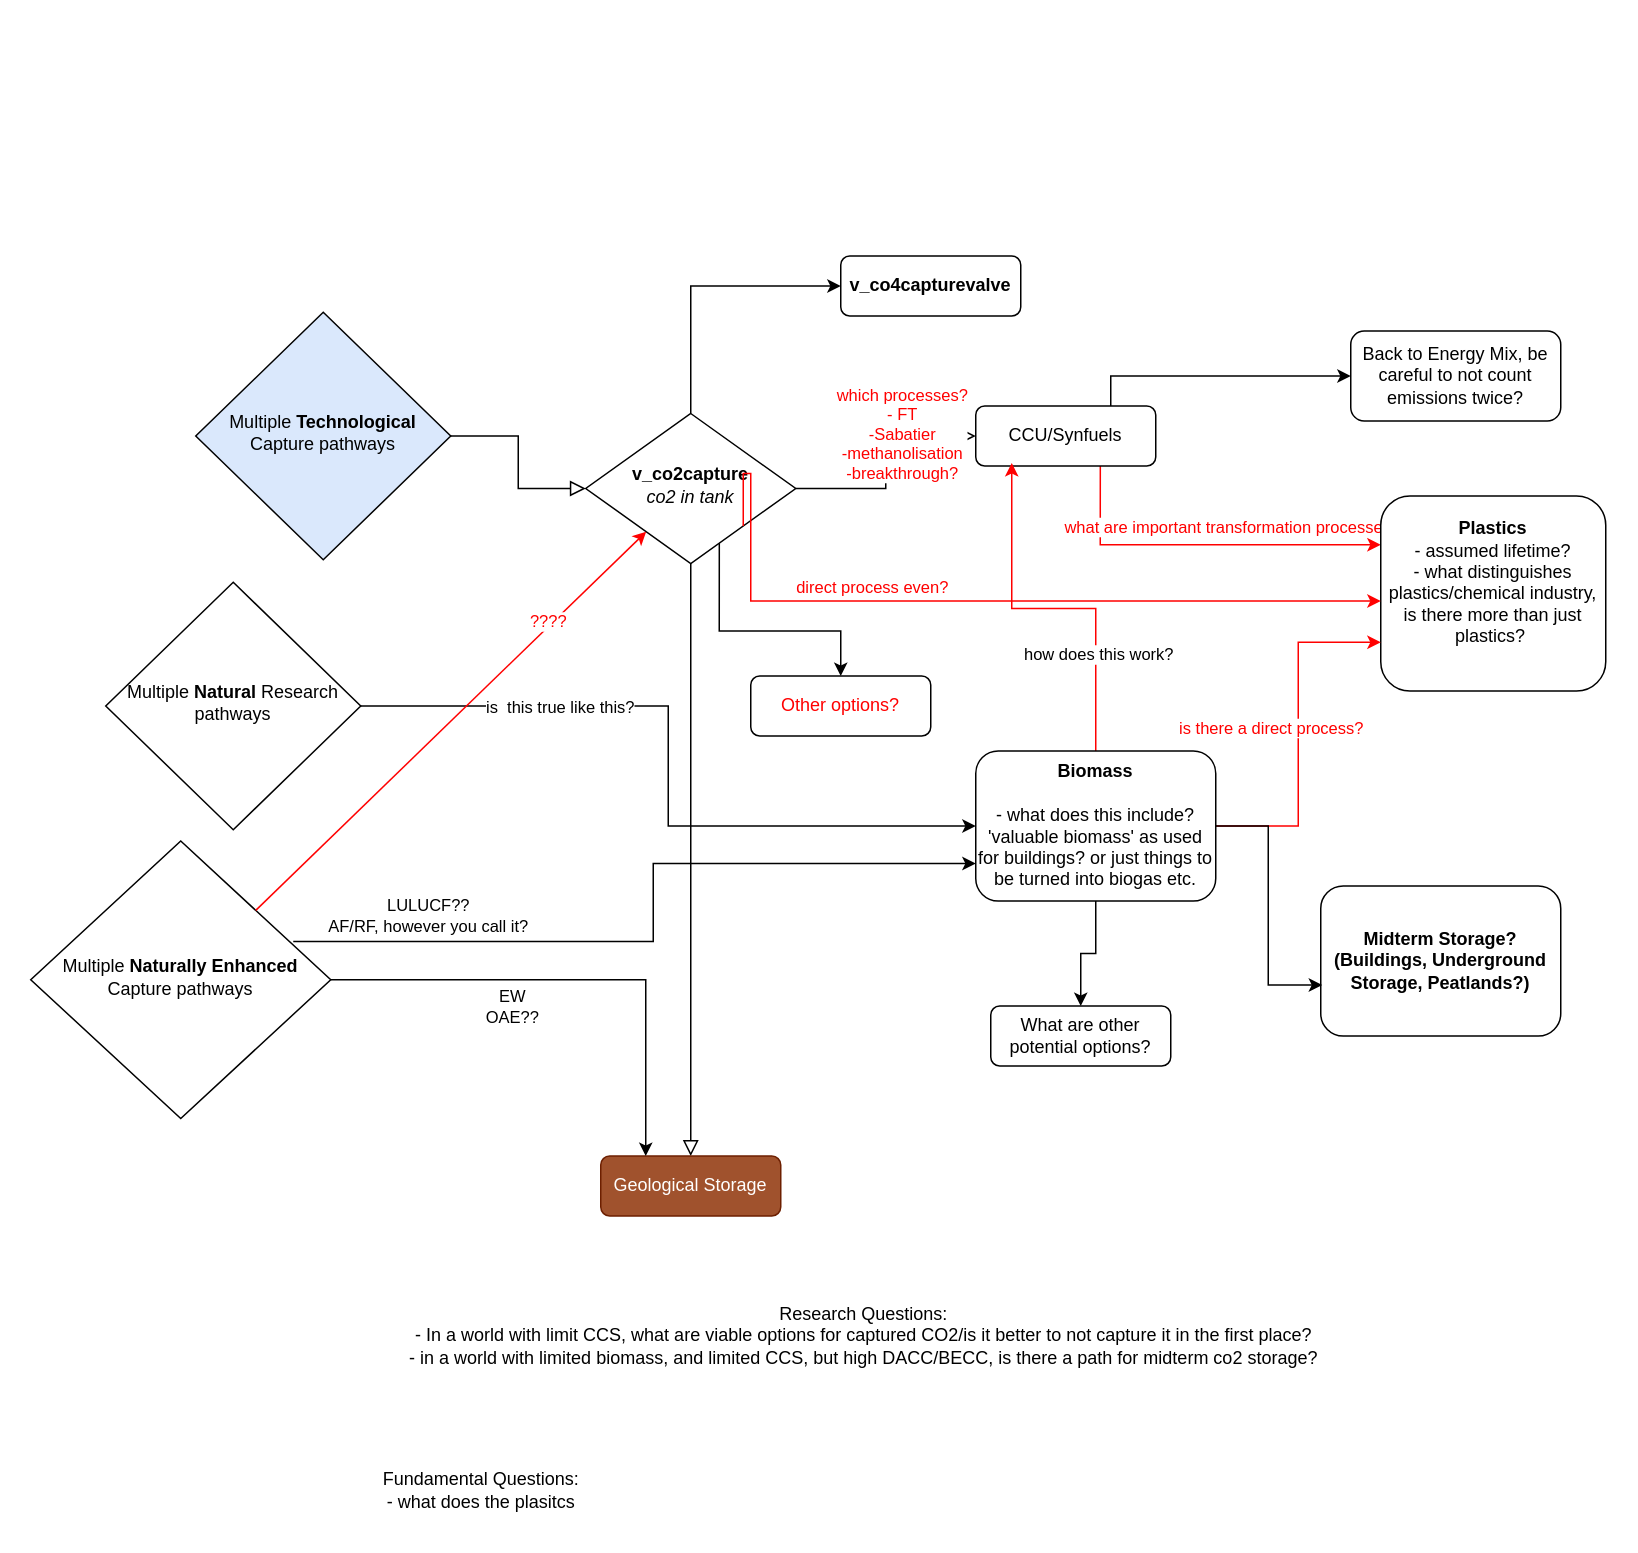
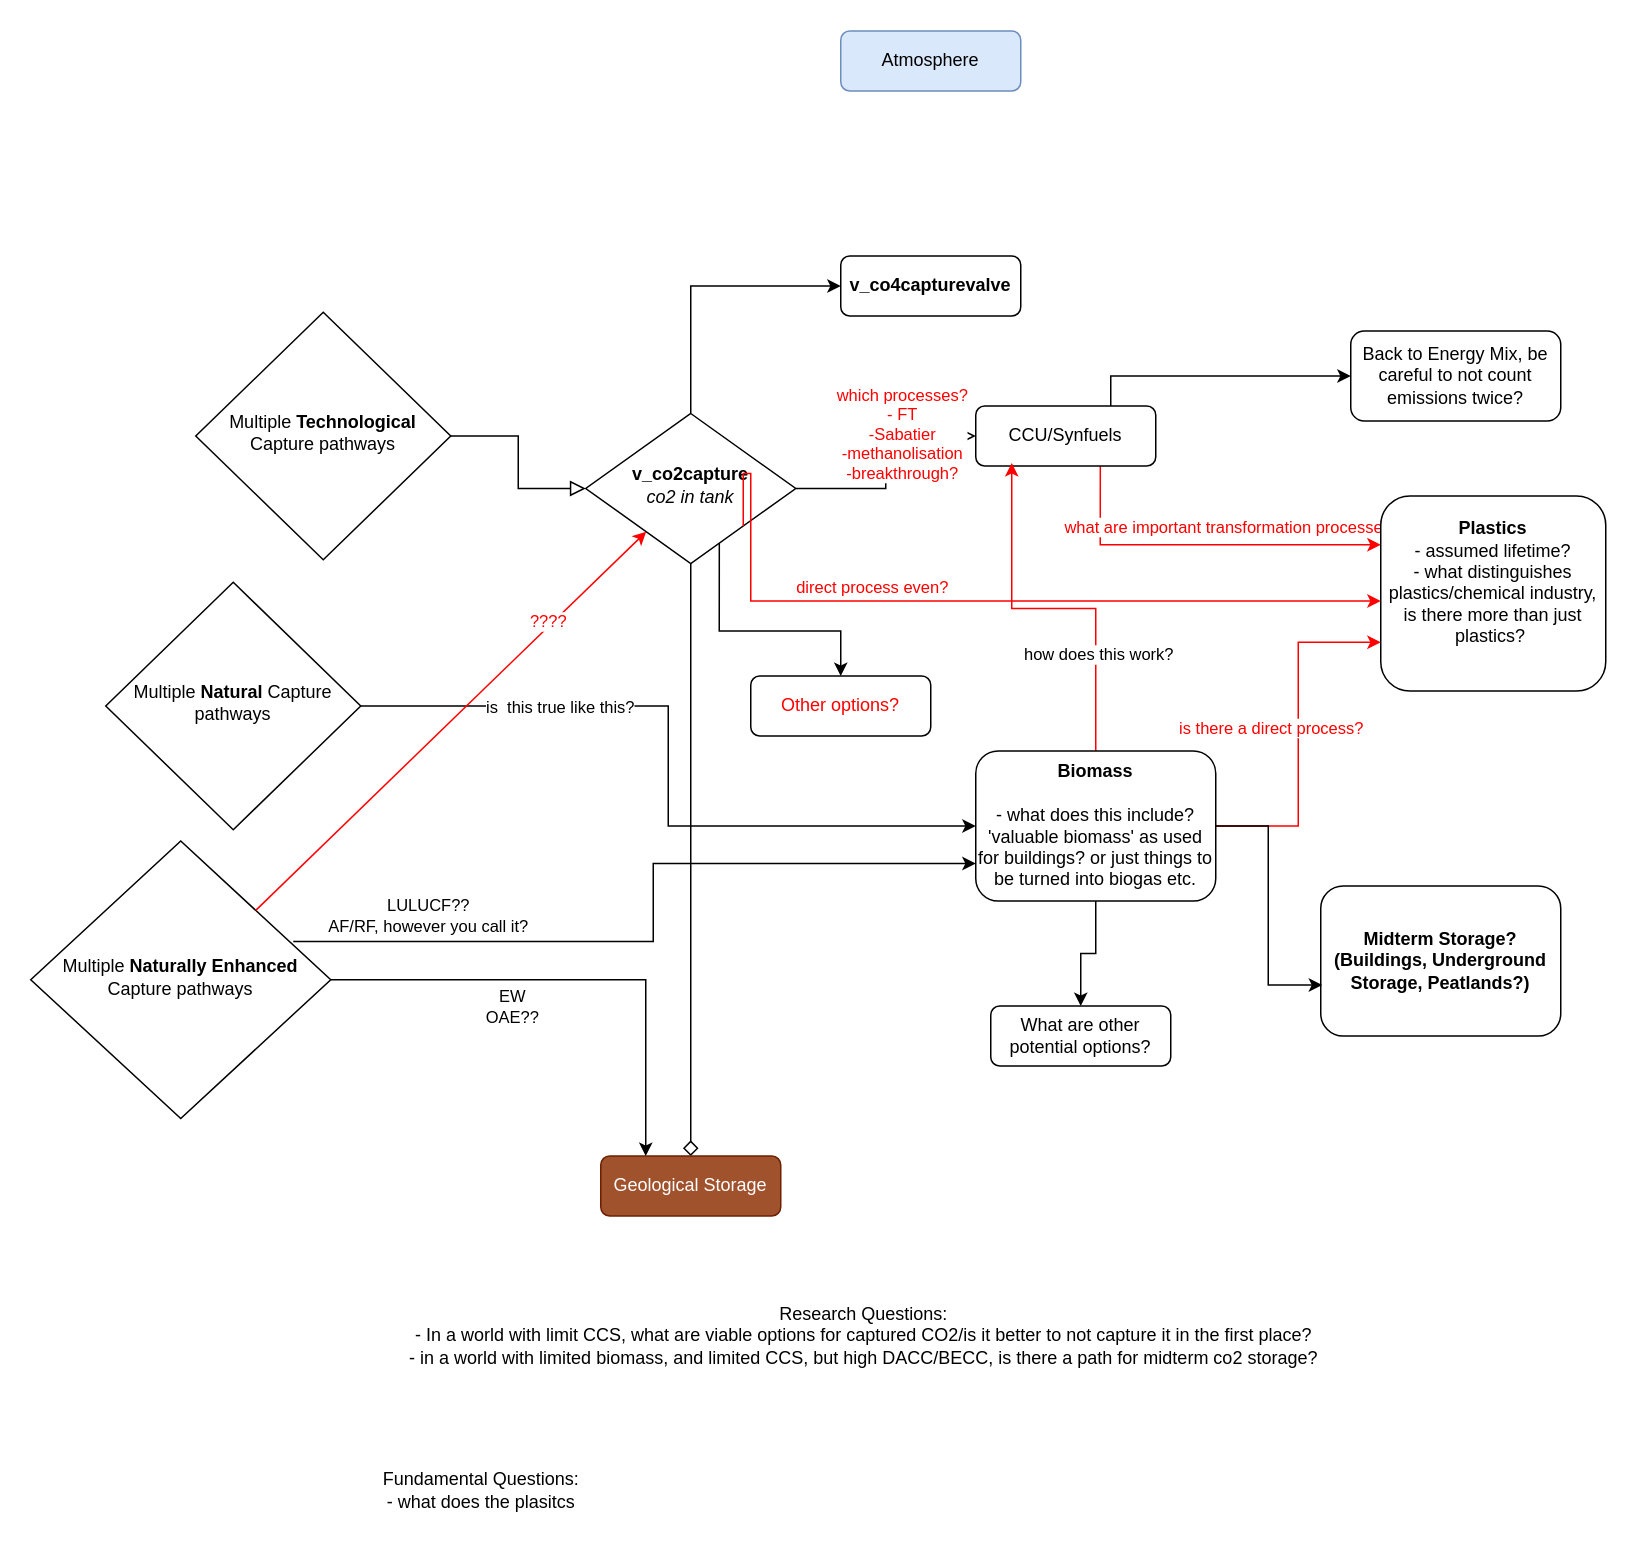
  <mxCell id="0" />
  <mxCell id="1" parent="0" />
  <mxCell id="2" value="" style="rounded=0;html=1;jettySize=auto;orthogonalLoop=1;fontSize=11;endArrow=block;endFill=0;endSize=8;strokeWidth=1;shadow=0;labelBackgroundColor=none;edgeStyle=orthogonalEdgeStyle;" parent="1" source="3" target="9" edge="1"><mxGeometry y="20" relative="1" as="geometry"><mxPoint as="offset" /></mxGeometry></mxCell>
- <mxCell id="3" value="Multiple &lt;b&gt;Technological&lt;/b&gt; Capture pathways" style="rhombus;whiteSpace=wrap;html=1;shadow=0;fontFamily=Helvetica;fontSize=12;align=center;strokeWidth=1;spacing=6;spacingTop=-4;fillColor=#dae8fc;" parent="1" vertex="1"><mxGeometry x="130" y="207.5" width="170" height="165" as="geometry" /></mxCell>
- <mxCell id="4" value="" style="rounded=0;html=1;jettySize=auto;orthogonalLoop=1;fontSize=11;endArrow=block;endFill=0;endSize=8;strokeWidth=1;shadow=0;labelBackgroundColor=none;edgeStyle=orthogonalEdgeStyle;" parent="1" source="9" target="10" edge="1"><mxGeometry x="0.333" y="20" relative="1" as="geometry"><mxPoint as="offset" /></mxGeometry></mxCell>
+ <mxCell id="3" value="Multiple &lt;b&gt;Technological&lt;/b&gt; Capture pathways" style="rhombus;whiteSpace=wrap;html=1;shadow=0;fontFamily=Helvetica;fontSize=12;align=center;strokeWidth=1;spacing=6;spacingTop=-4;" parent="1" vertex="1"><mxGeometry x="130" y="207.5" width="170" height="165" as="geometry" /></mxCell>
+ <mxCell id="4" value="" style="rounded=0;html=1;jettySize=auto;orthogonalLoop=1;fontSize=11;endArrow=diamond;endFill=0;endSize=8;strokeWidth=1;shadow=0;labelBackgroundColor=none;edgeStyle=orthogonalEdgeStyle;" parent="1" source="9" target="10" edge="1"><mxGeometry x="0.333" y="20" relative="1" as="geometry"><mxPoint as="offset" /></mxGeometry></mxCell>
  <mxCell id="5" value="" style="edgeStyle=orthogonalEdgeStyle;rounded=0;html=1;jettySize=auto;orthogonalLoop=1;fontSize=11;endArrow=block;endFill=0;endSize=8;strokeWidth=1;shadow=0;labelBackgroundColor=none;" parent="1" source="9" target="14" edge="1"><mxGeometry y="10" relative="1" as="geometry"><mxPoint as="offset" /></mxGeometry></mxCell>
  <mxCell id="6" value="&lt;div&gt;&lt;span style=&quot;color: rgb(255, 0, 0);&quot;&gt;which processes?&lt;/span&gt;&lt;/div&gt;&lt;div&gt;&lt;span style=&quot;color: rgb(255, 0, 0);&quot;&gt;- FT&lt;/span&gt;&lt;/div&gt;&lt;div&gt;&lt;span style=&quot;color: rgb(255, 0, 0);&quot;&gt;-Sabatier&lt;/span&gt;&lt;/div&gt;&lt;div&gt;&lt;span style=&quot;color: rgb(255, 0, 0);&quot;&gt;-methanolisation&lt;/span&gt;&lt;/div&gt;&lt;div&gt;&lt;span style=&quot;color: rgb(255, 0, 0);&quot;&gt;-breakthrough?&lt;br&gt;&lt;/span&gt;&lt;/div&gt;" style="edgeLabel;html=1;align=center;verticalAlign=middle;resizable=0;points=[];" parent="5" vertex="1" connectable="0"><mxGeometry x="-0.15" y="-1" relative="1" as="geometry"><mxPoint x="9" y="-31" as="offset" /></mxGeometry></mxCell>
  <mxCell id="7" style="edgeStyle=orthogonalEdgeStyle;rounded=0;orthogonalLoop=1;jettySize=auto;html=1;exitX=0.5;exitY=0;exitDx=0;exitDy=0;entryX=0;entryY=0.5;entryDx=0;entryDy=0;" parent="1" source="9" target="15" edge="1"><mxGeometry relative="1" as="geometry"><mxPoint x="540" y="170" as="targetPoint" /></mxGeometry></mxCell>
  <mxCell id="8" style="edgeStyle=orthogonalEdgeStyle;rounded=0;orthogonalLoop=1;jettySize=auto;html=1;exitX=0.636;exitY=0.83;exitDx=0;exitDy=0;exitPerimeter=0;entryX=0.5;entryY=0;entryDx=0;entryDy=0;" parent="1" source="9" target="28" edge="1"><mxGeometry relative="1" as="geometry"><mxPoint x="520" y="570" as="targetPoint" /><Array as="points"><mxPoint x="479" y="420" /><mxPoint x="560" y="420" /></Array></mxGeometry></mxCell>
  <mxCell id="9" value="&lt;div&gt;&lt;b&gt;v_co2capture&lt;/b&gt;&lt;/div&gt;&lt;div&gt;&lt;i&gt;co2 in tank&lt;b&gt;&lt;br&gt;&lt;/b&gt;&lt;/i&gt;&lt;/div&gt;" style="rhombus;whiteSpace=wrap;html=1;shadow=0;fontFamily=Helvetica;fontSize=12;align=center;strokeWidth=1;spacing=6;spacingTop=-4;" parent="1" vertex="1"><mxGeometry x="390" y="275" width="140" height="100" as="geometry" /></mxCell>
  <mxCell id="10" value="Geological Storage" style="rounded=1;whiteSpace=wrap;html=1;fontSize=12;glass=0;strokeWidth=1;shadow=0;fillColor=#a0522d;fontColor=#ffffff;strokeColor=#6D1F00;" parent="1" vertex="1"><mxGeometry x="400" y="770" width="120" height="40" as="geometry" /></mxCell>
  <mxCell id="11" style="edgeStyle=orthogonalEdgeStyle;rounded=0;orthogonalLoop=1;jettySize=auto;html=1;entryX=0;entryY=0.25;entryDx=0;entryDy=0;exitX=0.692;exitY=1;exitDx=0;exitDy=0;exitPerimeter=0;strokeColor=#FF0000;" parent="1" source="14" target="17" edge="1"><mxGeometry relative="1" as="geometry" /></mxCell>
  <mxCell id="12" value="&lt;span style=&quot;color: rgb(255, 0, 0);&quot;&gt;what are important transformation processes?&lt;br&gt;&lt;/span&gt;" style="edgeLabel;html=1;align=center;verticalAlign=middle;resizable=0;points=[];" parent="11" vertex="1" connectable="0"><mxGeometry x="0.173" y="-2" relative="1" as="geometry"><mxPoint y="-14" as="offset" /></mxGeometry></mxCell>
  <mxCell id="13" style="edgeStyle=orthogonalEdgeStyle;rounded=0;orthogonalLoop=1;jettySize=auto;html=1;exitX=0.75;exitY=0;exitDx=0;exitDy=0;" parent="1" source="14" target="18" edge="1"><mxGeometry relative="1" as="geometry"><mxPoint x="740" y="250" as="sourcePoint" /></mxGeometry></mxCell>
  <mxCell id="14" value="CCU/Synfuels" style="rounded=1;whiteSpace=wrap;html=1;fontSize=12;glass=0;strokeWidth=1;shadow=0;" parent="1" vertex="1"><mxGeometry x="650" y="270" width="120" height="40" as="geometry" /></mxCell>
  <mxCell id="15" value="&lt;div&gt;&lt;b&gt;v_co4capturevalve&lt;/b&gt;&lt;/div&gt;" style="rounded=1;whiteSpace=wrap;html=1;fontSize=12;glass=0;strokeWidth=1;shadow=0;" parent="1" vertex="1"><mxGeometry x="560" y="170" width="120" height="40" as="geometry" /></mxCell>
+ <mxCell id="16" value="Atmosphere" style="rounded=1;whiteSpace=wrap;html=1;fontSize=12;glass=0;strokeWidth=1;shadow=0;fillColor=#dae8fc;strokeColor=#6c8ebf;" parent="1" vertex="1"><mxGeometry x="560" y="20" width="120" height="40" as="geometry" /></mxCell>
  <mxCell id="17" value="&lt;div&gt;&lt;b&gt;Plastics&lt;/b&gt;&lt;/div&gt;&lt;div&gt;- assumed lifetime?&lt;/div&gt;&lt;div&gt;- what distinguishes plastics/chemical industry, is there more than just plastics?&amp;nbsp; &lt;br&gt;&lt;/div&gt;&lt;div&gt;&lt;br&gt;&lt;/div&gt;" style="rounded=1;whiteSpace=wrap;html=1;fontSize=12;glass=0;strokeWidth=1;shadow=0;" parent="1" vertex="1"><mxGeometry x="920" y="330" width="150" height="130" as="geometry" /></mxCell>
  <mxCell id="18" value="Back to Energy Mix, be careful to not count emissions twice?" style="rounded=1;whiteSpace=wrap;html=1;fontSize=12;glass=0;strokeWidth=1;shadow=0;" parent="1" vertex="1"><mxGeometry x="900" y="220" width="140" height="60" as="geometry" /></mxCell>
  <mxCell id="19" style="edgeStyle=orthogonalEdgeStyle;rounded=0;orthogonalLoop=1;jettySize=auto;html=1;entryX=0.2;entryY=0.95;entryDx=0;entryDy=0;strokeColor=#FF0000;entryPerimeter=0;" parent="1" source="24" target="14" edge="1"><mxGeometry relative="1" as="geometry" /></mxCell>
  <mxCell id="20" value="how does this work?" style="edgeLabel;html=1;align=center;verticalAlign=middle;resizable=0;points=[];" parent="19" vertex="1" connectable="0"><mxGeometry x="-0.474" y="-1" relative="1" as="geometry"><mxPoint as="offset" /></mxGeometry></mxCell>
  <mxCell id="21" style="edgeStyle=orthogonalEdgeStyle;rounded=0;orthogonalLoop=1;jettySize=auto;html=1;entryX=0;entryY=0.75;entryDx=0;entryDy=0;exitX=1;exitY=0.5;exitDx=0;exitDy=0;strokeColor=#FF0000;" parent="1" source="24" target="17" edge="1"><mxGeometry relative="1" as="geometry"><mxPoint x="740" y="350" as="sourcePoint" /></mxGeometry></mxCell>
  <mxCell id="22" value="&lt;span style=&quot;color: rgb(255, 0, 0);&quot;&gt;is there a direct process?&lt;br&gt;&lt;/span&gt;" style="edgeLabel;html=1;align=center;verticalAlign=middle;resizable=0;points=[];" parent="21" vertex="1" connectable="0"><mxGeometry x="0.187" y="4" relative="1" as="geometry"><mxPoint x="-15" y="17" as="offset" /></mxGeometry></mxCell>
  <mxCell id="23" style="edgeStyle=orthogonalEdgeStyle;rounded=0;orthogonalLoop=1;jettySize=auto;html=1;entryX=0.5;entryY=0;entryDx=0;entryDy=0;" parent="1" source="24" target="27" edge="1"><mxGeometry relative="1" as="geometry"><mxPoint x="760" y="710" as="targetPoint" /></mxGeometry></mxCell>
  <mxCell id="24" value="&lt;div&gt;&lt;b&gt;Biomass&lt;/b&gt;&lt;/div&gt;&lt;div&gt;&lt;br&gt;&lt;/div&gt;&lt;div&gt;- what does this include? &lt;br&gt;&lt;/div&gt;&lt;div&gt;'valuable biomass' as used for buildings? or just things to be turned into biogas etc.&lt;br&gt;&lt;/div&gt;" style="rounded=1;whiteSpace=wrap;html=1;fontSize=12;glass=0;strokeWidth=1;shadow=0;" parent="1" vertex="1"><mxGeometry x="650" y="500" width="160" height="100" as="geometry" /></mxCell>
  <mxCell id="25" style="edgeStyle=orthogonalEdgeStyle;rounded=0;orthogonalLoop=1;jettySize=auto;html=1;exitX=1;exitY=1;exitDx=0;exitDy=0;strokeColor=#FF0000;" parent="1" source="9" target="17" edge="1"><mxGeometry relative="1" as="geometry"><Array as="points"><mxPoint x="500" y="315" /><mxPoint x="500" y="400" /></Array></mxGeometry></mxCell>
  <mxCell id="26" value="&lt;span style=&quot;color: rgb(255, 0, 0);&quot;&gt;direct process even?&lt;br&gt;&lt;/span&gt;" style="edgeLabel;html=1;align=center;verticalAlign=middle;resizable=0;points=[];" parent="25" vertex="1" connectable="0"><mxGeometry x="-0.153" y="2" relative="1" as="geometry"><mxPoint x="-26" y="-8" as="offset" /></mxGeometry></mxCell>
  <mxCell id="27" value="What are other potential options?" style="rounded=1;whiteSpace=wrap;html=1;fontSize=12;glass=0;strokeWidth=1;shadow=0;" parent="1" vertex="1"><mxGeometry x="660" y="670" width="120" height="40" as="geometry" /></mxCell>
  <mxCell id="28" value="&lt;span style=&quot;color: rgb(255, 0, 0);&quot;&gt;Other options?&lt;br&gt;&lt;/span&gt;" style="rounded=1;whiteSpace=wrap;html=1;fontSize=12;glass=0;strokeWidth=1;shadow=0;" parent="1" vertex="1"><mxGeometry x="500" y="450" width="120" height="40" as="geometry" /></mxCell>
  <mxCell id="29" value="Research Questions: &lt;br&gt;&lt;div&gt;- In a world with limit CCS, what are viable options for captured CO2/is it better to not capture it in the first place?&lt;/div&gt;&lt;div&gt;- in a world with limited biomass, and limited CCS, but high DACC/BECC, is there a path for midterm co2 storage?&lt;br&gt; &lt;/div&gt;" style="text;html=1;align=center;verticalAlign=middle;resizable=0;points=[];autosize=1;strokeColor=none;fillColor=none;" parent="1" vertex="1"><mxGeometry y="860" width="630" height="60" as="geometry" x="260" /></mxCell>
  <mxCell id="30" value="&lt;b&gt;Midterm Storage? (Buildings, Underground Storage, Peatlands?)&lt;br&gt;&lt;/b&gt;" style="rounded=1;whiteSpace=wrap;html=1;fontSize=12;glass=0;strokeWidth=1;shadow=0;" parent="1" vertex="1"><mxGeometry x="880" y="590" width="160" height="100" as="geometry" /></mxCell>
  <mxCell id="31" style="edgeStyle=orthogonalEdgeStyle;rounded=0;orthogonalLoop=1;jettySize=auto;html=1;entryX=0.006;entryY=0.66;entryDx=0;entryDy=0;entryPerimeter=0;" parent="1" source="24" target="30" edge="1"><mxGeometry relative="1" as="geometry" /></mxCell>
  <mxCell id="32" style="edgeStyle=orthogonalEdgeStyle;rounded=0;orthogonalLoop=1;jettySize=auto;html=1;entryX=0;entryY=0.5;entryDx=0;entryDy=0;" parent="1" source="34" target="24" edge="1"><mxGeometry relative="1" as="geometry" /></mxCell>
  <mxCell id="33" value="is&amp;nbsp; this true like this? " style="edgeLabel;html=1;align=center;verticalAlign=middle;resizable=0;points=[];" parent="32" vertex="1" connectable="0"><mxGeometry x="-0.46" relative="1" as="geometry"><mxPoint as="offset" /></mxGeometry></mxCell>
- <mxCell id="34" value="Multiple &lt;b&gt;Natural&lt;/b&gt; Research pathways" style="rhombus;whiteSpace=wrap;html=1;shadow=0;fontFamily=Helvetica;fontSize=12;align=center;strokeWidth=1;spacing=6;spacingTop=-4;" parent="1" vertex="1"><mxGeometry x="70" y="387.5" width="170" height="165" as="geometry" /></mxCell>
+ <mxCell id="34" value="Multiple &lt;b&gt;Natural&lt;/b&gt; Capture pathways" style="rhombus;whiteSpace=wrap;html=1;shadow=0;fontFamily=Helvetica;fontSize=12;align=center;strokeWidth=1;spacing=6;spacingTop=-4;" parent="1" vertex="1"><mxGeometry x="70" y="387.5" width="170" height="165" as="geometry" /></mxCell>
  <mxCell id="35" style="edgeStyle=orthogonalEdgeStyle;rounded=0;orthogonalLoop=1;jettySize=auto;html=1;entryX=0.25;entryY=0;entryDx=0;entryDy=0;" parent="1" source="39" target="10" edge="1"><mxGeometry relative="1" as="geometry" /></mxCell>
  <mxCell id="36" value="&lt;div&gt;EW&lt;/div&gt;&lt;div&gt;OAE??&lt;br&gt;&lt;/div&gt;" style="edgeLabel;html=1;align=center;verticalAlign=middle;resizable=0;points=[];" parent="35" vertex="1" connectable="0"><mxGeometry x="-0.218" y="1" relative="1" as="geometry"><mxPoint x="-8" y="19" as="offset" /></mxGeometry></mxCell>
  <mxCell id="37" style="edgeStyle=orthogonalEdgeStyle;rounded=0;orthogonalLoop=1;jettySize=auto;html=1;entryX=0;entryY=0.75;entryDx=0;entryDy=0;exitX=0.875;exitY=0.362;exitDx=0;exitDy=0;exitPerimeter=0;" parent="1" source="39" target="24" edge="1"><mxGeometry relative="1" as="geometry" /></mxCell>
  <mxCell id="38" value="LULUCF??&lt;br&gt;AF/RF, however you call it? " style="edgeLabel;html=1;align=center;verticalAlign=middle;resizable=0;points=[];" parent="37" vertex="1" connectable="0"><mxGeometry x="-0.649" y="2" relative="1" as="geometry"><mxPoint y="-15" as="offset" /></mxGeometry></mxCell>
  <mxCell id="39" value="Multiple &lt;b&gt;Naturally Enhanced&lt;/b&gt; Capture pathways" style="rhombus;whiteSpace=wrap;html=1;shadow=0;fontFamily=Helvetica;fontSize=12;align=center;strokeWidth=1;spacing=6;spacingTop=-4;" parent="1" vertex="1"><mxGeometry x="20" y="560" width="200" height="185" as="geometry" /></mxCell>
  <mxCell id="40" value="" style="endArrow=classic;html=1;rounded=0;exitX=1;exitY=0;exitDx=0;exitDy=0;strokeColor=#FF0000;" parent="1" source="39" target="9" edge="1"><mxGeometry width="50" height="50" relative="1" as="geometry"><mxPoint x="650" y="540" as="sourcePoint" /><mxPoint x="700" y="490" as="targetPoint" /></mxGeometry></mxCell>
  <mxCell id="41" value="&lt;span style=&quot;color: rgb(255, 0, 0);&quot;&gt;????&lt;/span&gt;" style="edgeLabel;html=1;align=center;verticalAlign=middle;resizable=0;points=[];" parent="40" vertex="1" connectable="0"><mxGeometry x="0.512" y="3" relative="1" as="geometry"><mxPoint as="offset" /></mxGeometry></mxCell>
  <mxCell id="42" value="Fundamental Questions: &lt;br&gt;- what does the plasitcs" style="text;html=1;align=center;verticalAlign=middle;resizable=0;points=[];autosize=1;strokeColor=none;fillColor=none;" parent="1" vertex="1"><mxGeometry x="245" y="973" width="150" height="40" as="geometry" /></mxCell>
